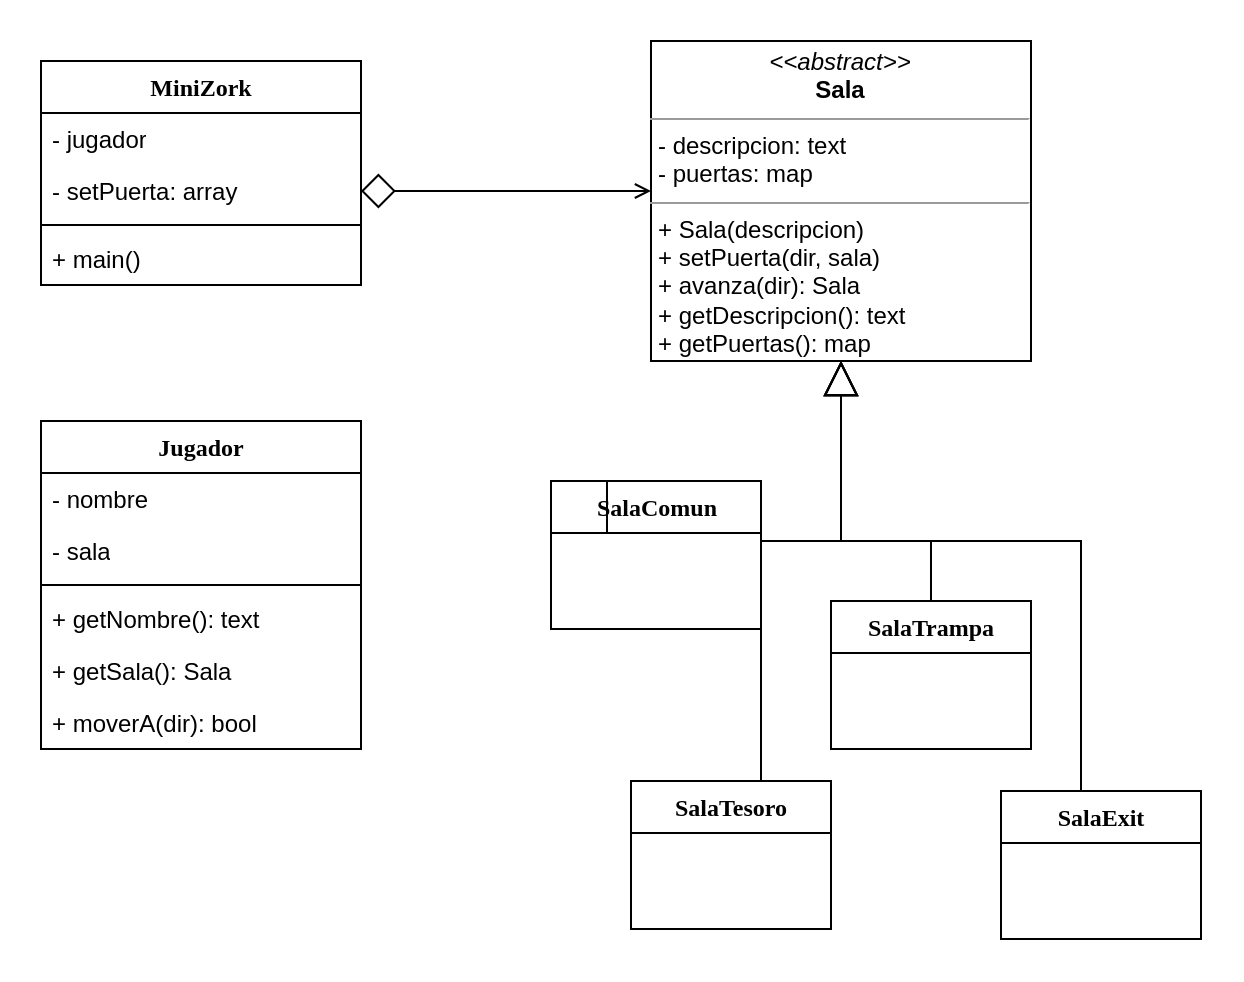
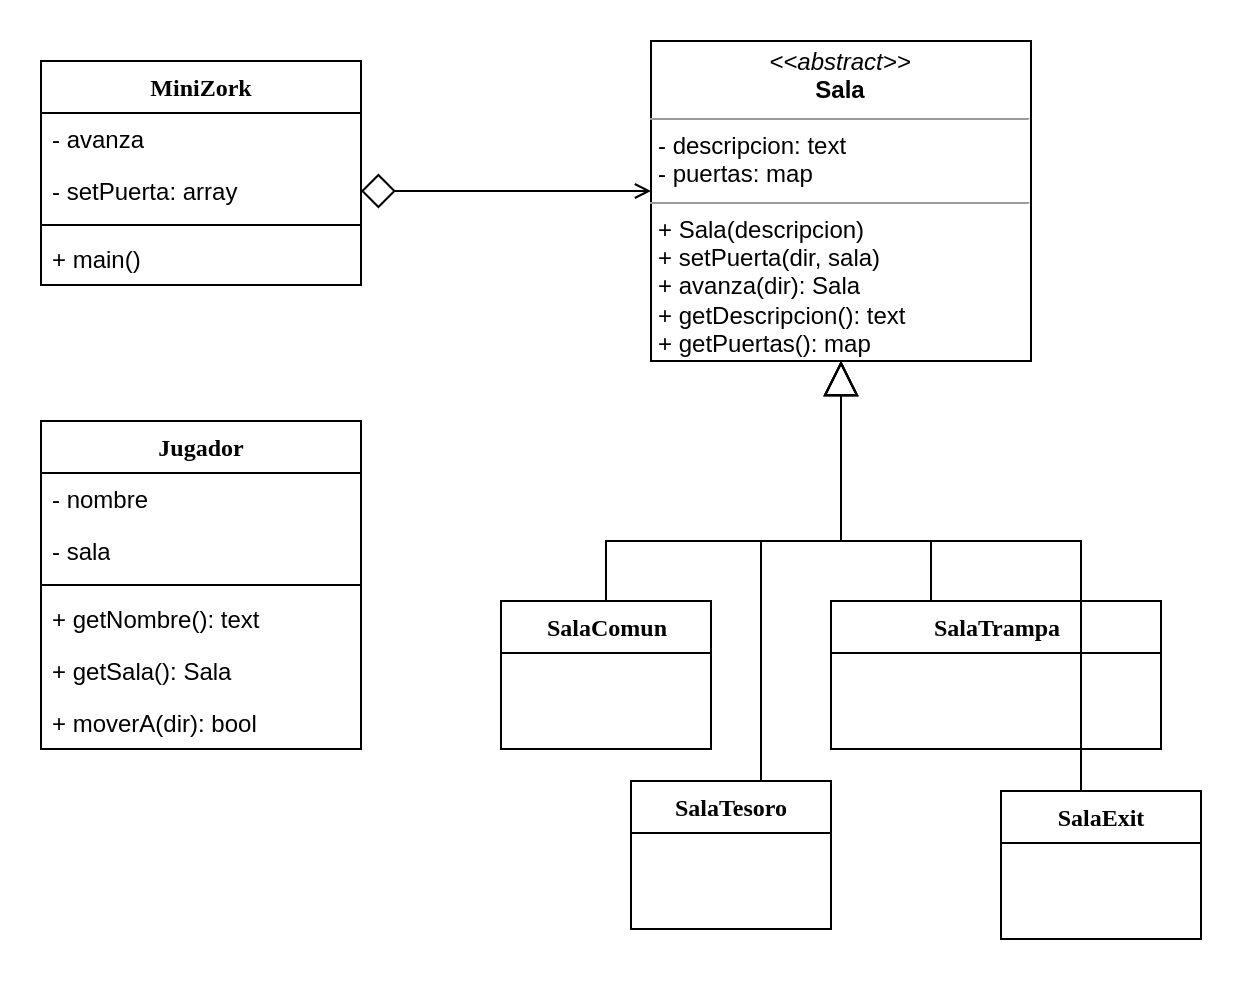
  <mxCell id="0" />
  <mxCell id="1" parent="0" />
  <mxCell id="2" value="Jugador" style="swimlane;html=1;fontStyle=1;align=center;verticalAlign=top;childLayout=stackLayout;horizontal=1;startSize=26;horizontalStack=0;resizeParent=1;resizeLast=0;collapsible=1;marginBottom=0;swimlaneFillColor=#ffffff;rounded=0;shadow=0;comic=0;labelBackgroundColor=none;strokeWidth=1;fillColor=none;fontFamily=Verdana;fontSize=12" parent="1" vertex="1"><mxGeometry x="20" y="210" width="160" height="164" as="geometry" /></mxCell>
  <mxCell id="3" value="- nombre" style="text;html=1;strokeColor=none;fillColor=none;align=left;verticalAlign=top;spacingLeft=4;spacingRight=4;whiteSpace=wrap;overflow=hidden;rotatable=0;points=[[0,0.5],[1,0.5]];portConstraint=eastwest;" parent="2" vertex="1"><mxGeometry y="26" width="160" height="26" as="geometry" /></mxCell>
  <mxCell id="4" value="- sala" style="text;html=1;strokeColor=none;fillColor=none;align=left;verticalAlign=top;spacingLeft=4;spacingRight=4;whiteSpace=wrap;overflow=hidden;rotatable=0;points=[[0,0.5],[1,0.5]];portConstraint=eastwest;" parent="2" vertex="1"><mxGeometry y="52" width="160" height="26" as="geometry" /></mxCell>
  <mxCell id="5" value="" style="line;html=1;strokeWidth=1;fillColor=none;align=left;verticalAlign=middle;spacingTop=-1;spacingLeft=3;spacingRight=3;rotatable=0;labelPosition=right;points=[];portConstraint=eastwest;" parent="2" vertex="1"><mxGeometry y="78" width="160" height="8" as="geometry" /></mxCell>
  <mxCell id="6" value="+ getNombre(): text" style="text;html=1;strokeColor=none;fillColor=none;align=left;verticalAlign=top;spacingLeft=4;spacingRight=4;whiteSpace=wrap;overflow=hidden;rotatable=0;points=[[0,0.5],[1,0.5]];portConstraint=eastwest;" parent="2" vertex="1"><mxGeometry y="86" width="160" height="26" as="geometry" /></mxCell>
  <mxCell id="7" value="+ getSala(): Sala" style="text;html=1;strokeColor=none;fillColor=none;align=left;verticalAlign=top;spacingLeft=4;spacingRight=4;whiteSpace=wrap;overflow=hidden;rotatable=0;points=[[0,0.5],[1,0.5]];portConstraint=eastwest;" vertex="1" parent="2"><mxGeometry y="112" width="160" height="26" as="geometry" /></mxCell>
  <mxCell id="8" value="+ moverA(dir): bool" style="text;html=1;strokeColor=none;fillColor=none;align=left;verticalAlign=top;spacingLeft=4;spacingRight=4;whiteSpace=wrap;overflow=hidden;rotatable=0;points=[[0,0.5],[1,0.5]];portConstraint=eastwest;" vertex="1" parent="2"><mxGeometry y="138" width="160" height="26" as="geometry" /></mxCell>
  <mxCell id="9" style="edgeStyle=orthogonalEdgeStyle;rounded=0;orthogonalLoop=1;jettySize=auto;html=1;endArrow=block;endFill=0;endSize=15;" edge="1" parent="1" source="10" target="11"><mxGeometry relative="1" as="geometry"><Array as="points"><mxPoint x="380" y="270" /><mxPoint x="420" y="270" /></Array></mxGeometry></mxCell>
  <mxCell id="10" value="SalaTesoro" style="swimlane;html=1;fontStyle=1;align=center;verticalAlign=top;childLayout=stackLayout;horizontal=1;startSize=26;horizontalStack=0;resizeParent=1;resizeLast=0;collapsible=1;marginBottom=0;swimlaneFillColor=#ffffff;rounded=0;shadow=0;comic=0;labelBackgroundColor=none;strokeWidth=1;fillColor=none;fontFamily=Verdana;fontSize=12" parent="1" vertex="1"><mxGeometry x="315" y="390" width="100" height="74" as="geometry" /></mxCell>
  <mxCell id="11" value="&lt;p style=&quot;margin: 0px ; margin-top: 4px ; text-align: center&quot;&gt;&lt;i&gt;&amp;lt;&amp;lt;abstract&amp;gt;&amp;gt;&lt;/i&gt;&lt;br&gt;&lt;b&gt;Sala&lt;/b&gt;&lt;/p&gt;&lt;hr size=&quot;1&quot;&gt;&lt;p style=&quot;margin: 0px ; margin-left: 4px&quot;&gt;- descripcion: text&lt;br&gt;- puertas: map&lt;/p&gt;&lt;hr size=&quot;1&quot;&gt;&lt;p style=&quot;margin: 0px ; margin-left: 4px&quot;&gt;+ Sala(descripcion)&lt;/p&gt;&lt;p style=&quot;margin: 0px ; margin-left: 4px&quot;&gt;+ setPuerta(dir, sala)&lt;br&gt;+ avanza(dir): Sala&lt;/p&gt;&lt;p style=&quot;margin: 0px ; margin-left: 4px&quot;&gt;+ getDescripcion(): text&lt;/p&gt;&lt;p style=&quot;margin: 0px ; margin-left: 4px&quot;&gt;+ getPuertas(): map&lt;/p&gt;" style="verticalAlign=top;align=left;overflow=fill;fontSize=12;fontFamily=Helvetica;html=1;rounded=0;shadow=0;comic=0;labelBackgroundColor=none;strokeWidth=1" vertex="1" parent="1"><mxGeometry x="325" y="20" width="190" height="160" as="geometry" /></mxCell>
  <mxCell id="12" style="edgeStyle=orthogonalEdgeStyle;rounded=0;orthogonalLoop=1;jettySize=auto;html=1;exitX=0.5;exitY=0;exitDx=0;exitDy=0;entryX=0.5;entryY=1;entryDx=0;entryDy=0;endArrow=block;endFill=0;endSize=15;" edge="1" parent="1" source="13" target="11"><mxGeometry relative="1" as="geometry"><Array as="points"><mxPoint x="303" y="270" /><mxPoint x="420" y="270" /></Array></mxGeometry></mxCell>
- <mxCell id="13" value="SalaComun" style="swimlane;html=1;fontStyle=1;align=center;verticalAlign=top;childLayout=stackLayout;horizontal=1;startSize=26;horizontalStack=0;resizeParent=1;resizeLast=0;collapsible=1;marginBottom=0;swimlaneFillColor=#ffffff;rounded=0;shadow=0;comic=0;labelBackgroundColor=none;strokeWidth=1;fillColor=none;fontFamily=Verdana;fontSize=12" vertex="1" parent="1"><mxGeometry x="275" y="240" width="105" height="74" as="geometry" /></mxCell>
+ <mxCell id="13" value="SalaComun" style="swimlane;html=1;fontStyle=1;align=center;verticalAlign=top;childLayout=stackLayout;horizontal=1;startSize=26;horizontalStack=0;resizeParent=1;resizeLast=0;collapsible=1;marginBottom=0;swimlaneFillColor=#ffffff;rounded=0;shadow=0;comic=0;labelBackgroundColor=none;strokeWidth=1;fillColor=none;fontFamily=Verdana;fontSize=12" vertex="1" parent="1"><mxGeometry x="250" y="300" width="105" height="74" as="geometry" /></mxCell>
  <mxCell id="14" style="edgeStyle=orthogonalEdgeStyle;rounded=0;orthogonalLoop=1;jettySize=auto;html=1;exitX=0.5;exitY=0;exitDx=0;exitDy=0;entryX=0.5;entryY=1;entryDx=0;entryDy=0;endArrow=block;endFill=0;endSize=15;" edge="1" parent="1" source="15" target="11"><mxGeometry relative="1" as="geometry"><Array as="points"><mxPoint x="465" y="270" /><mxPoint x="420" y="270" /></Array></mxGeometry></mxCell>
- <mxCell id="15" value="SalaTrampa" style="swimlane;html=1;fontStyle=1;align=center;verticalAlign=top;childLayout=stackLayout;horizontal=1;startSize=26;horizontalStack=0;resizeParent=1;resizeLast=0;collapsible=1;marginBottom=0;swimlaneFillColor=#ffffff;rounded=0;shadow=0;comic=0;labelBackgroundColor=none;strokeWidth=1;fillColor=none;fontFamily=Verdana;fontSize=12" vertex="1" parent="1"><mxGeometry x="415" y="300" width="100" height="74" as="geometry" /></mxCell>
+ <mxCell id="15" value="SalaTrampa" style="swimlane;html=1;fontStyle=1;align=center;verticalAlign=top;childLayout=stackLayout;horizontal=1;startSize=26;horizontalStack=0;resizeParent=1;resizeLast=0;collapsible=1;marginBottom=0;swimlaneFillColor=#ffffff;rounded=0;shadow=0;comic=0;labelBackgroundColor=none;strokeWidth=1;fillColor=none;fontFamily=Verdana;fontSize=12" vertex="1" parent="1"><mxGeometry x="415" y="300" width="165" height="74" as="geometry" /></mxCell>
  <mxCell id="16" style="edgeStyle=orthogonalEdgeStyle;rounded=0;orthogonalLoop=1;jettySize=auto;html=1;exitX=0.5;exitY=0;exitDx=0;exitDy=0;entryX=0.5;entryY=1;entryDx=0;entryDy=0;endArrow=block;endFill=0;endSize=15;" edge="1" parent="1" source="17" target="11"><mxGeometry relative="1" as="geometry"><Array as="points"><mxPoint x="540" y="270" /><mxPoint x="420" y="270" /></Array></mxGeometry></mxCell>
  <mxCell id="17" value="SalaExit" style="swimlane;html=1;fontStyle=1;align=center;verticalAlign=top;childLayout=stackLayout;horizontal=1;startSize=26;horizontalStack=0;resizeParent=1;resizeLast=0;collapsible=1;marginBottom=0;swimlaneFillColor=#ffffff;rounded=0;shadow=0;comic=0;labelBackgroundColor=none;strokeWidth=1;fillColor=none;fontFamily=Verdana;fontSize=12" vertex="1" parent="1"><mxGeometry x="500" y="395" width="100" height="74" as="geometry" /></mxCell>
  <mxCell id="18" value="MiniZork" style="swimlane;html=1;fontStyle=1;align=center;verticalAlign=top;childLayout=stackLayout;horizontal=1;startSize=26;horizontalStack=0;resizeParent=1;resizeLast=0;collapsible=1;marginBottom=0;swimlaneFillColor=#ffffff;rounded=0;shadow=0;comic=0;labelBackgroundColor=none;strokeWidth=1;fillColor=none;fontFamily=Verdana;fontSize=12" vertex="1" parent="1"><mxGeometry x="20" y="30" width="160" height="112" as="geometry" /></mxCell>
- <mxCell id="19" value="- jugador" style="text;html=1;strokeColor=none;fillColor=none;align=left;verticalAlign=top;spacingLeft=4;spacingRight=4;whiteSpace=wrap;overflow=hidden;rotatable=0;points=[[0,0.5],[1,0.5]];portConstraint=eastwest;" vertex="1" parent="18"><mxGeometry y="26" width="160" height="26" as="geometry" /></mxCell>
+ <mxCell id="19" value="- avanza" style="text;html=1;strokeColor=none;fillColor=none;align=left;verticalAlign=top;spacingLeft=4;spacingRight=4;whiteSpace=wrap;overflow=hidden;rotatable=0;points=[[0,0.5],[1,0.5]];portConstraint=eastwest;" vertex="1" parent="18"><mxGeometry y="26" width="160" height="26" as="geometry" /></mxCell>
  <mxCell id="20" value="- setPuerta: array" style="text;html=1;strokeColor=none;fillColor=none;align=left;verticalAlign=top;spacingLeft=4;spacingRight=4;whiteSpace=wrap;overflow=hidden;rotatable=0;points=[[0,0.5],[1,0.5]];portConstraint=eastwest;" vertex="1" parent="18"><mxGeometry y="52" width="160" height="26" as="geometry" /></mxCell>
  <mxCell id="21" value="" style="line;html=1;strokeWidth=1;fillColor=none;align=left;verticalAlign=middle;spacingTop=-1;spacingLeft=3;spacingRight=3;rotatable=0;labelPosition=right;points=[];portConstraint=eastwest;" vertex="1" parent="18"><mxGeometry y="78" width="160" height="8" as="geometry" /></mxCell>
  <mxCell id="22" value="+ main()" style="text;html=1;strokeColor=none;fillColor=none;align=left;verticalAlign=top;spacingLeft=4;spacingRight=4;whiteSpace=wrap;overflow=hidden;rotatable=0;points=[[0,0.5],[1,0.5]];portConstraint=eastwest;" vertex="1" parent="18"><mxGeometry y="86" width="160" height="26" as="geometry" /></mxCell>
  <mxCell id="23" style="edgeStyle=orthogonalEdgeStyle;rounded=0;orthogonalLoop=1;jettySize=auto;html=1;exitX=1;exitY=0.5;exitDx=0;exitDy=0;endArrow=open;endFill=0;endSize=6;startArrow=diamond;startFill=0;startSize=15;" edge="1" parent="1" source="20"><mxGeometry relative="1" as="geometry"><mxPoint x="325" y="95" as="targetPoint" /></mxGeometry></mxCell>
